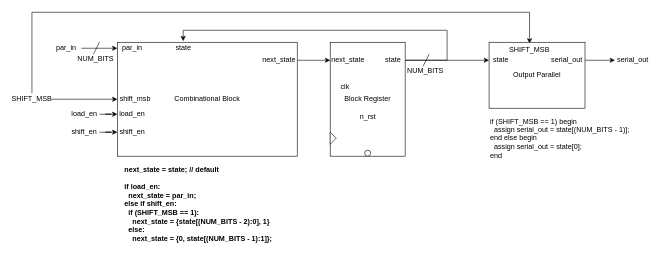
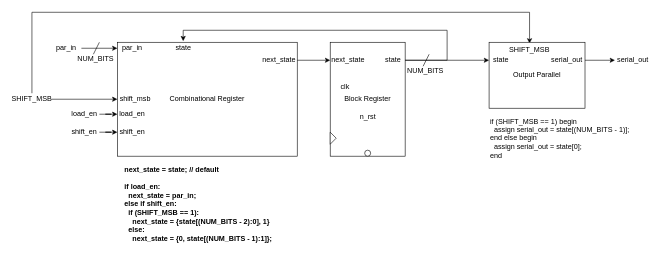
  <mxCell id="0" />
  <mxCell id="1" parent="0" />
  <mxCell id="2" value="Block Register" style="rounded=0;whiteSpace=wrap;html=1;" parent="1" vertex="1"><mxGeometry x="550" y="70" width="125" height="190" as="geometry" /></mxCell>
  <mxCell id="3" value="" style="triangle;whiteSpace=wrap;html=1;" parent="1" vertex="1"><mxGeometry x="550" y="220" width="10" height="20" as="geometry" /></mxCell>
  <mxCell id="4" value="" style="ellipse;whiteSpace=wrap;html=1;aspect=fixed;" parent="1" vertex="1"><mxGeometry x="607.5" y="250" width="10" height="10" as="geometry" /></mxCell>
  <mxCell id="5" value="clk" style="text;html=1;strokeColor=none;fillColor=none;align=center;verticalAlign=middle;whiteSpace=wrap;rounded=0;" parent="1" vertex="1"><mxGeometry x="560" y="135" width="30" height="20" as="geometry" /></mxCell>
  <mxCell id="6" value="n_rst" style="text;html=1;strokeColor=none;fillColor=none;align=center;verticalAlign=middle;whiteSpace=wrap;rounded=0;" parent="1" vertex="1"><mxGeometry x="597.5" y="185" width="30" height="20" as="geometry" /></mxCell>
  <mxCell id="7" value="" style="edgeStyle=orthogonalEdgeStyle;rounded=0;orthogonalLoop=1;jettySize=auto;html=1;entryX=0.366;entryY=-0.01;entryDx=0;entryDy=0;entryPerimeter=0;" parent="1" source="9" target="10" edge="1"><mxGeometry x="-0.8" relative="1" as="geometry"><Array as="points"><mxPoint x="745" y="100" /><mxPoint x="745" y="50" /><mxPoint x="305" y="50" /></Array><mxPoint as="offset" /></mxGeometry></mxCell>
  <mxCell id="8" style="edgeStyle=orthogonalEdgeStyle;rounded=0;orthogonalLoop=1;jettySize=auto;html=1;entryX=0;entryY=0.5;entryDx=0;entryDy=0;" edge="1" parent="1" source="9" target="36"><mxGeometry relative="1" as="geometry" /></mxCell>
  <mxCell id="9" value="state" style="text;html=1;strokeColor=none;fillColor=none;align=center;verticalAlign=middle;whiteSpace=wrap;rounded=0;" parent="1" vertex="1"><mxGeometry x="635" y="90" width="40" height="20" as="geometry" /></mxCell>
- <mxCell id="10" value="Combinational Block" style="rounded=0;whiteSpace=wrap;html=1;" parent="1" vertex="1"><mxGeometry x="195" y="70" width="300" height="190" as="geometry" /></mxCell>
+ <mxCell id="10" value="Combinational Register" style="rounded=0;whiteSpace=wrap;html=1;" parent="1" vertex="1"><mxGeometry x="195" y="70" width="300" height="190" as="geometry" /></mxCell>
  <mxCell id="11" value="next_state" style="text;html=1;strokeColor=none;fillColor=none;align=center;verticalAlign=middle;whiteSpace=wrap;rounded=0;" parent="1" vertex="1"><mxGeometry x="550" y="90" width="60" height="20" as="geometry" /></mxCell>
  <mxCell id="12" style="edgeStyle=orthogonalEdgeStyle;rounded=0;orthogonalLoop=1;jettySize=auto;html=1;entryX=0;entryY=0.5;entryDx=0;entryDy=0;" parent="1" source="13" target="11" edge="1"><mxGeometry relative="1" as="geometry" /></mxCell>
  <mxCell id="13" value="next_state" style="text;html=1;strokeColor=none;fillColor=none;align=center;verticalAlign=middle;whiteSpace=wrap;rounded=0;" parent="1" vertex="1"><mxGeometry x="435" y="90" width="60" height="20" as="geometry" /></mxCell>
  <mxCell id="14" value="state" style="text;html=1;strokeColor=none;fillColor=none;align=center;verticalAlign=middle;whiteSpace=wrap;rounded=0;" parent="1" vertex="1"><mxGeometry x="287.5" y="75" width="35" height="10" as="geometry" /></mxCell>
  <mxCell id="15" value="shift_en" style="text;html=1;strokeColor=none;fillColor=none;align=center;verticalAlign=middle;whiteSpace=wrap;rounded=0;" parent="1" vertex="1"><mxGeometry x="195" y="210" width="50" height="20" as="geometry" /></mxCell>
  <mxCell id="16" style="edgeStyle=orthogonalEdgeStyle;rounded=0;orthogonalLoop=1;jettySize=auto;html=1;entryX=0;entryY=0.5;entryDx=0;entryDy=0;" parent="1" source="17" target="15" edge="1"><mxGeometry relative="1" as="geometry" /></mxCell>
  <mxCell id="17" value="shift_en" style="text;html=1;strokeColor=none;fillColor=none;align=center;verticalAlign=middle;whiteSpace=wrap;rounded=0;" parent="1" vertex="1"><mxGeometry x="115" y="210" width="50" height="20" as="geometry" /></mxCell>
  <mxCell id="18" value="par_in" style="text;html=1;strokeColor=none;fillColor=none;align=center;verticalAlign=middle;whiteSpace=wrap;rounded=0;" parent="1" vertex="1"><mxGeometry x="195" y="70" width="50" height="20" as="geometry" /></mxCell>
  <mxCell id="19" style="edgeStyle=orthogonalEdgeStyle;rounded=0;orthogonalLoop=1;jettySize=auto;html=1;entryX=0;entryY=0.5;entryDx=0;entryDy=0;" parent="1" source="20" target="18" edge="1"><mxGeometry relative="1" as="geometry" /></mxCell>
  <mxCell id="20" value="par_in" style="text;html=1;strokeColor=none;fillColor=none;align=center;verticalAlign=middle;whiteSpace=wrap;rounded=0;" parent="1" vertex="1"><mxGeometry x="85" y="70" width="50" height="20" as="geometry" /></mxCell>
  <mxCell id="21" value="" style="endArrow=none;html=1;" parent="1" edge="1"><mxGeometry width="50" height="50" relative="1" as="geometry"><mxPoint x="705" y="110" as="sourcePoint" /><mxPoint x="715" y="90" as="targetPoint" /></mxGeometry></mxCell>
  <mxCell id="22" value="&lt;div align=&quot;left&quot;&gt;next_state = state; // default&lt;/div&gt;&lt;div align=&quot;left&quot;&gt;&lt;br&gt;&lt;/div&gt;&lt;div align=&quot;left&quot;&gt;if load_en:&lt;/div&gt;&lt;div align=&quot;left&quot;&gt;&amp;nbsp; next_state = par_in;&lt;/div&gt;&lt;div align=&quot;left&quot;&gt;else if shift_en:&lt;/div&gt;&lt;div align=&quot;left&quot;&gt;&amp;nbsp; if (SHIFT_MSB == 1):&lt;/div&gt;&lt;div align=&quot;left&quot;&gt;&amp;nbsp;&amp;nbsp;&amp;nbsp; next_state = {state[(NUM_BITS - 2):0], 1}&lt;br&gt;&lt;/div&gt;&lt;div align=&quot;left&quot;&gt;&amp;nbsp; else:&lt;/div&gt;&lt;div align=&quot;left&quot;&gt;&amp;nbsp;&amp;nbsp;&amp;nbsp; next_state = {0, state[(NUM_BITS - 1):1]};&lt;/div&gt;" style="text;html=1;strokeColor=none;fillColor=none;align=left;verticalAlign=middle;whiteSpace=wrap;rounded=0;fontStyle=1" parent="1" vertex="1"><mxGeometry x="205" y="270" width="280" height="140" as="geometry" /></mxCell>
  <mxCell id="23" value="NUM_BITS" style="text;html=1;strokeColor=none;fillColor=none;align=center;verticalAlign=middle;whiteSpace=wrap;rounded=0;" parent="1" vertex="1"><mxGeometry x="704" y="112" width="10" height="10" as="geometry" /></mxCell>
  <mxCell id="24" value="load_en" style="text;html=1;strokeColor=none;fillColor=none;align=center;verticalAlign=middle;whiteSpace=wrap;rounded=0;" parent="1" vertex="1"><mxGeometry x="195" y="180" width="50" height="20" as="geometry" /></mxCell>
  <mxCell id="25" style="edgeStyle=orthogonalEdgeStyle;rounded=0;orthogonalLoop=1;jettySize=auto;html=1;entryX=0;entryY=0.5;entryDx=0;entryDy=0;" parent="1" source="26" target="24" edge="1"><mxGeometry relative="1" as="geometry" /></mxCell>
  <mxCell id="26" value="load_en" style="text;html=1;strokeColor=none;fillColor=none;align=center;verticalAlign=middle;whiteSpace=wrap;rounded=0;" parent="1" vertex="1"><mxGeometry x="115" y="180" width="50" height="20" as="geometry" /></mxCell>
  <mxCell id="27" value="" style="endArrow=none;html=1;" parent="1" edge="1"><mxGeometry width="50" height="50" relative="1" as="geometry"><mxPoint x="155" y="90" as="sourcePoint" /><mxPoint x="165" y="70" as="targetPoint" /></mxGeometry></mxCell>
  <mxCell id="28" value="NUM_BITS" style="text;html=1;strokeColor=none;fillColor=none;align=center;verticalAlign=middle;whiteSpace=wrap;rounded=0;" parent="1" vertex="1"><mxGeometry x="154" y="92" width="10" height="10" as="geometry" /></mxCell>
  <mxCell id="29" style="edgeStyle=orthogonalEdgeStyle;rounded=0;orthogonalLoop=1;jettySize=auto;html=1;" parent="1" source="37" edge="1"><mxGeometry relative="1" as="geometry"><mxPoint x="1025" y="100" as="targetPoint" /></mxGeometry></mxCell>
  <mxCell id="30" value="serial_out" style="text;html=1;strokeColor=none;fillColor=none;align=center;verticalAlign=middle;whiteSpace=wrap;rounded=0;" parent="1" vertex="1"><mxGeometry x="1025" y="90" width="60" height="20" as="geometry" /></mxCell>
  <mxCell id="31" style="edgeStyle=orthogonalEdgeStyle;rounded=0;orthogonalLoop=1;jettySize=auto;html=1;entryX=0;entryY=0.5;entryDx=0;entryDy=0;" edge="1" parent="1" source="33" target="34"><mxGeometry relative="1" as="geometry" /></mxCell>
  <mxCell id="32" style="edgeStyle=orthogonalEdgeStyle;rounded=0;orthogonalLoop=1;jettySize=auto;html=1;entryX=0.5;entryY=0;entryDx=0;entryDy=0;" edge="1" parent="1" source="33" target="39"><mxGeometry relative="1" as="geometry"><Array as="points"><mxPoint x="53" y="20" /><mxPoint x="883" y="20" /></Array></mxGeometry></mxCell>
  <mxCell id="33" value="SHIFT_MSB" style="text;html=1;strokeColor=none;fillColor=none;align=center;verticalAlign=middle;whiteSpace=wrap;rounded=0;" vertex="1" parent="1"><mxGeometry x="20" y="155" width="65" height="20" as="geometry" /></mxCell>
  <mxCell id="34" value="shift_msb" style="text;html=1;strokeColor=none;fillColor=none;align=center;verticalAlign=middle;whiteSpace=wrap;rounded=0;" vertex="1" parent="1"><mxGeometry x="195" y="155" width="60" height="20" as="geometry" /></mxCell>
  <mxCell id="35" value="Output Parallel" style="rounded=0;whiteSpace=wrap;html=1;" vertex="1" parent="1"><mxGeometry x="815" y="70" width="160" height="110" as="geometry" /></mxCell>
  <mxCell id="36" value="state" style="text;html=1;strokeColor=none;fillColor=none;align=center;verticalAlign=middle;whiteSpace=wrap;rounded=0;" vertex="1" parent="1"><mxGeometry x="815" y="90" width="40" height="20" as="geometry" /></mxCell>
  <mxCell id="37" value="serial_out" style="text;html=1;strokeColor=none;fillColor=none;align=center;verticalAlign=middle;whiteSpace=wrap;rounded=0;" parent="1" vertex="1"><mxGeometry x="915" y="90" width="60" height="20" as="geometry" /></mxCell>
  <mxCell id="38" value="&lt;div align=&quot;left&quot;&gt;if (SHIFT_MSB == 1) begin&lt;br&gt;&amp;nbsp; assign serial_out = state[(NUM_BITS - 1)];&lt;br&gt;end else begin&lt;br&gt;&amp;nbsp; assign serial_out = state[0];&lt;br&gt;end&lt;/div&gt;" style="text;html=1;strokeColor=none;fillColor=none;align=left;verticalAlign=middle;whiteSpace=wrap;rounded=0;" vertex="1" parent="1"><mxGeometry x="815" y="180" width="240" height="100" as="geometry" /></mxCell>
  <mxCell id="39" value="SHIFT_MSB" style="text;html=1;strokeColor=none;fillColor=none;align=center;verticalAlign=middle;whiteSpace=wrap;rounded=0;" vertex="1" parent="1"><mxGeometry x="850" y="72" width="65" height="20" as="geometry" /></mxCell>
